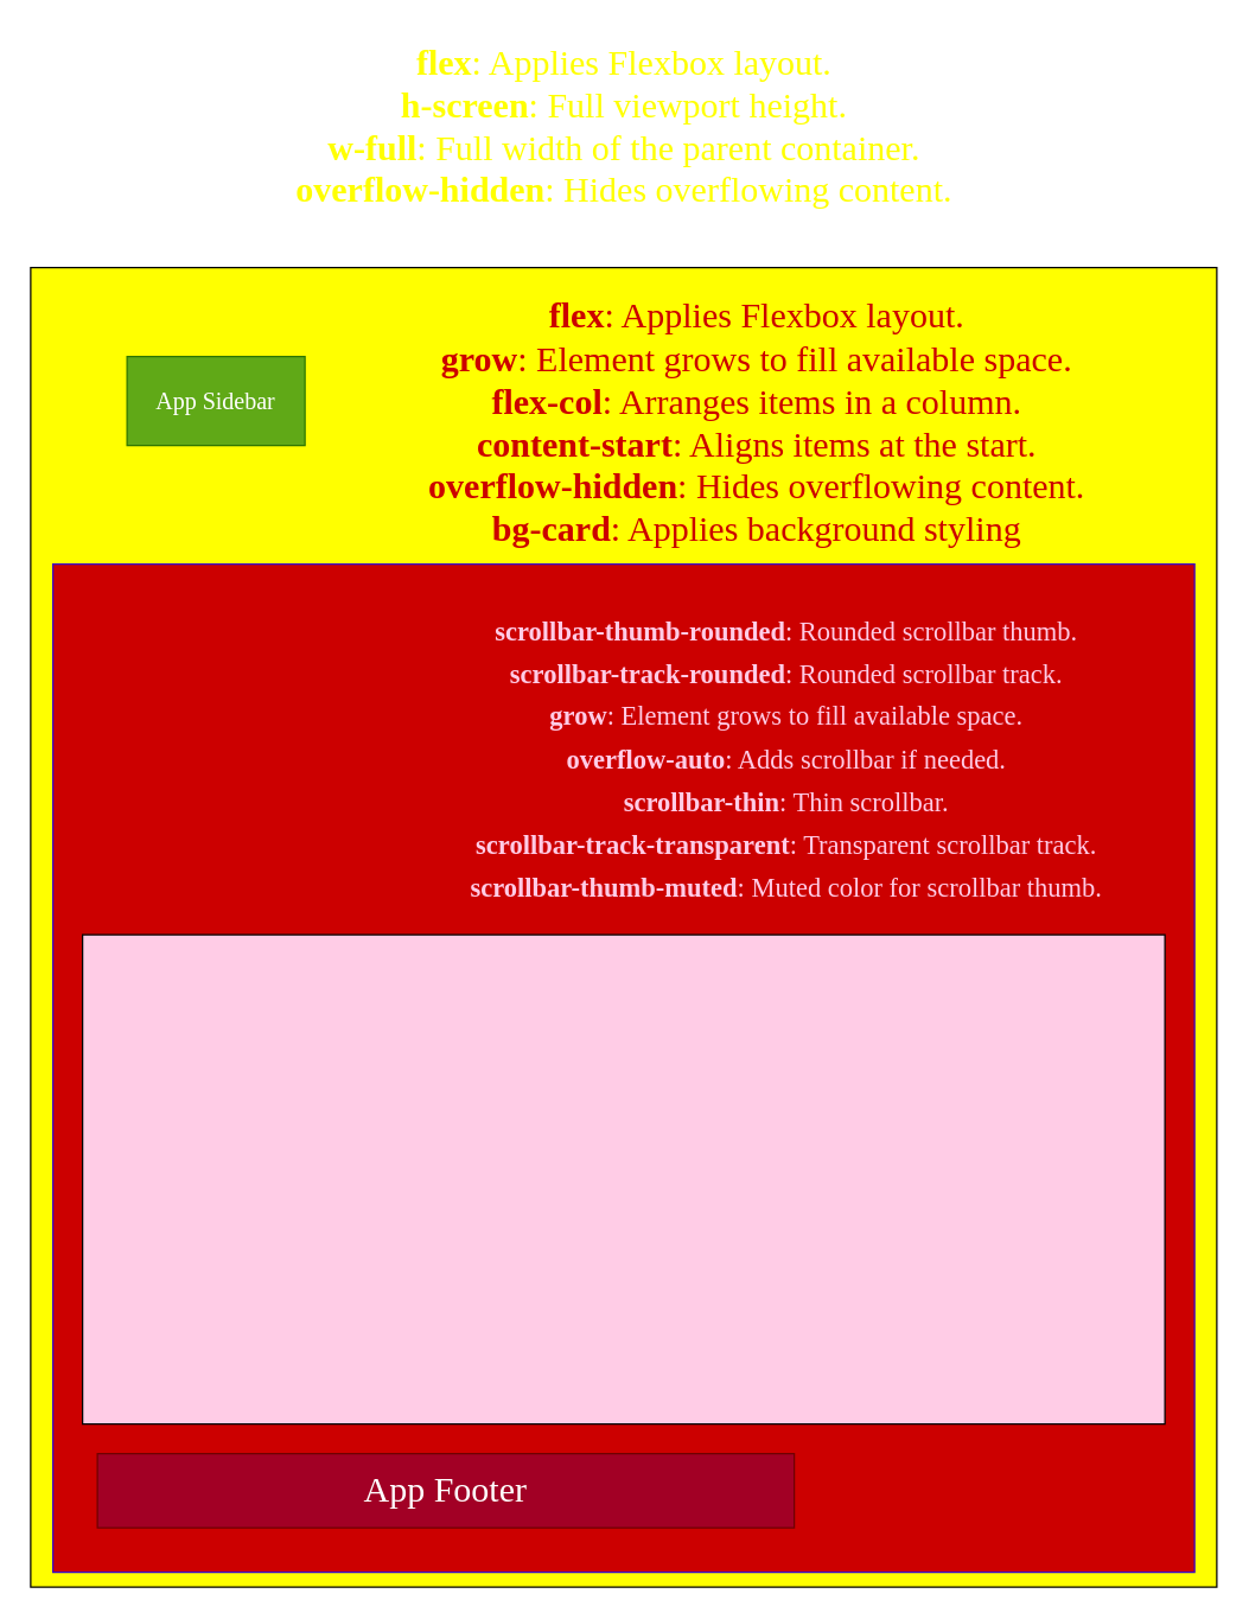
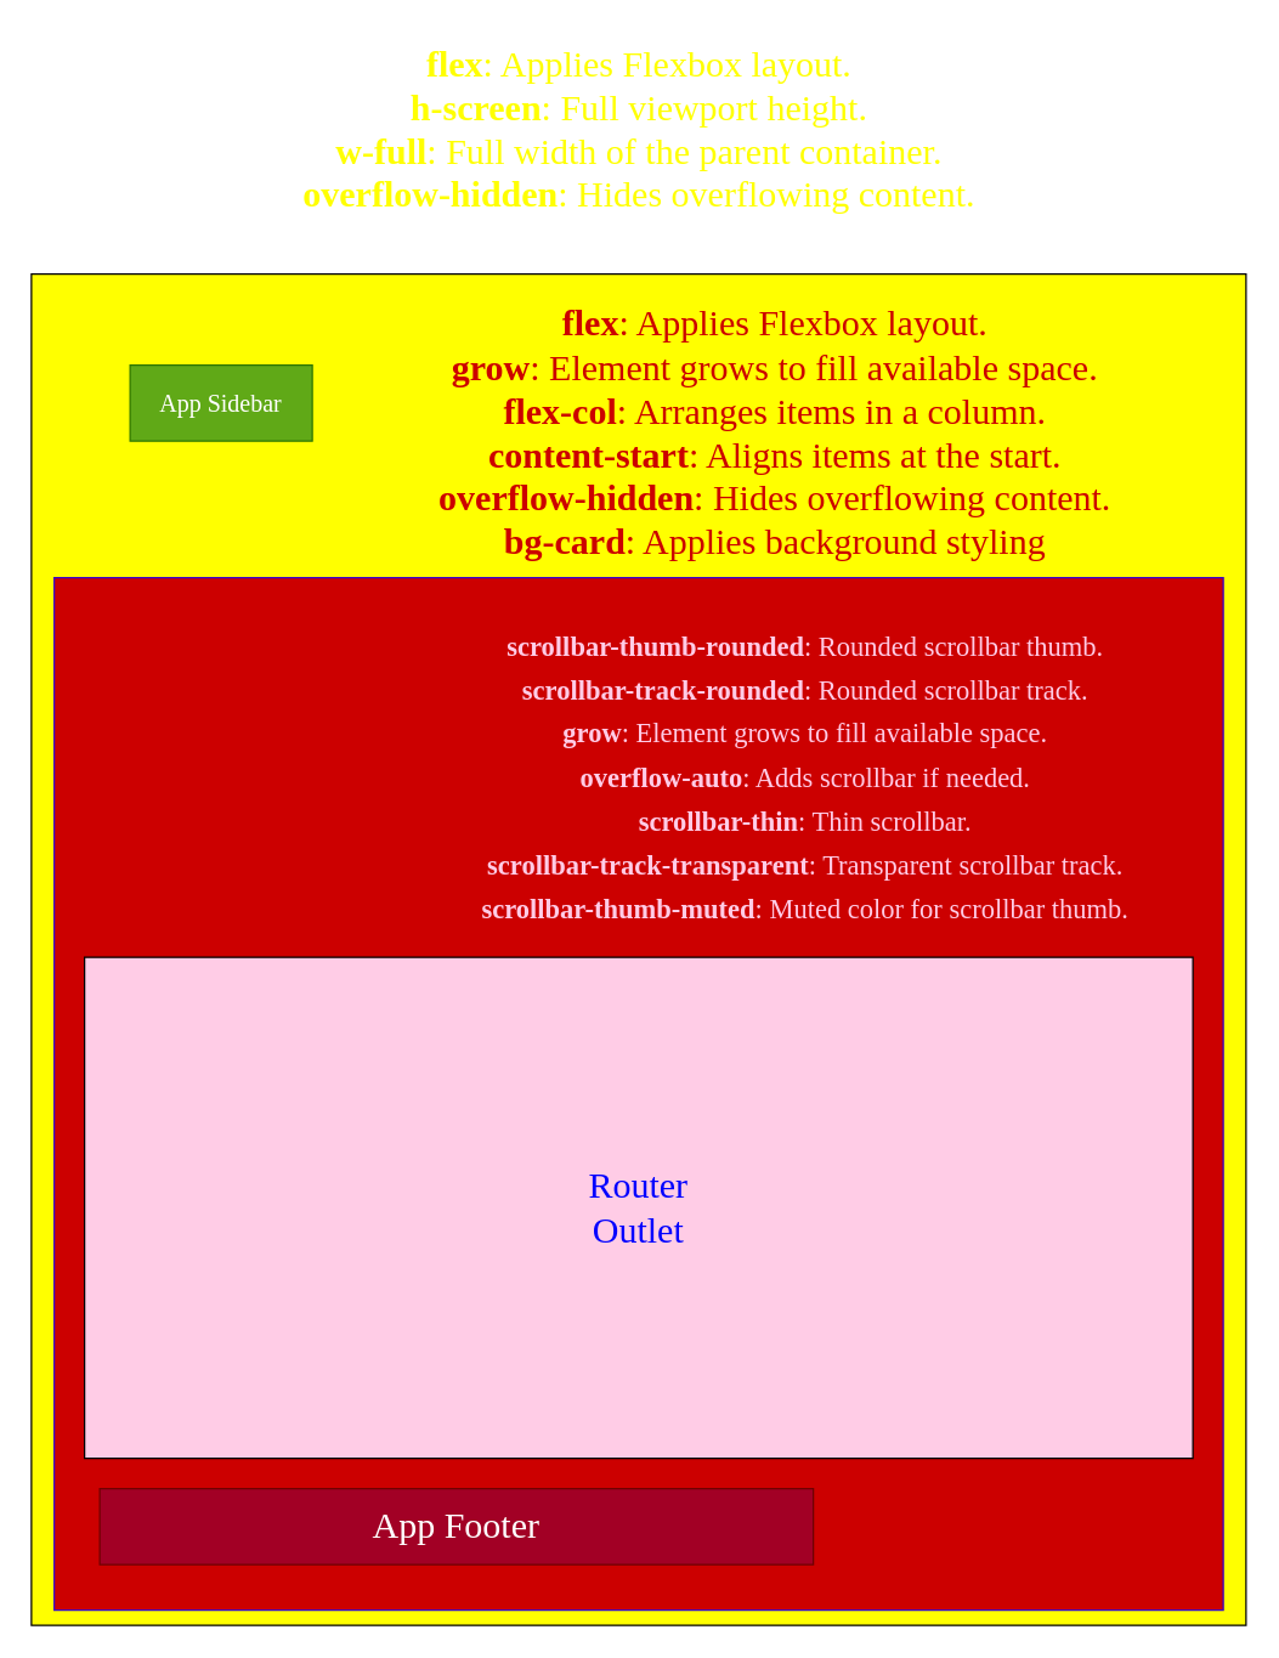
  <mxCell id="0" />
  <mxCell id="1" parent="0" />
  <mxCell id="2" value="" style="rounded=0;whiteSpace=wrap;html=1;fillColor=#FFFF00;" vertex="1" parent="1"><mxGeometry x="20" y="180" width="800" height="890" as="geometry" /></mxCell>
- <mxCell id="3" value="&lt;font size=&quot;3&quot; face=&quot;Comic Sans MS&quot;&gt;App Sidebar&lt;/font&gt;" style="rounded=0;whiteSpace=wrap;html=1;fillColor=#60a917;fontColor=#ffffff;strokeColor=#2D7600;" vertex="1" parent="1"><mxGeometry x="85" y="240" width="120" height="60" as="geometry" /></mxCell>
+ <mxCell id="3" value="&lt;font size=&quot;3&quot; face=&quot;Comic Sans MS&quot;&gt;App Sidebar&lt;/font&gt;" style="rounded=0;whiteSpace=wrap;html=1;fillColor=#60a917;fontColor=#ffffff;strokeColor=#2D7600;" vertex="1" parent="1"><mxGeometry x="85" y="240" width="120" height="50" as="geometry" /></mxCell>
  <mxCell id="4" value="&lt;font color=&quot;#ffff00&quot;&gt;&lt;font style=&quot;font-size: 24px;&quot; face=&quot;Comic Sans MS&quot;&gt;&lt;strong&gt;flex&lt;/strong&gt;: Applies Flexbox layout.&lt;br&gt;&lt;/font&gt;&lt;font style=&quot;font-size: 24px;&quot; face=&quot;Comic Sans MS&quot;&gt;&lt;strong style=&quot;&quot;&gt;h-screen&lt;/strong&gt;: Full viewport height.&lt;br&gt;&lt;/font&gt;&lt;font style=&quot;font-size: 24px;&quot; face=&quot;Comic Sans MS&quot;&gt;&lt;strong&gt;w-full&lt;/strong&gt;: Full width of the parent container.&lt;br&gt;&lt;/font&gt;&lt;font style=&quot;font-size: 24px;&quot; face=&quot;Comic Sans MS&quot;&gt;&lt;strong&gt;overflow-hidden&lt;/strong&gt;: Hides overflowing content.&lt;/font&gt;&lt;/font&gt;&lt;font style=&quot;font-size: 24px;&quot; face=&quot;Comic Sans MS&quot;&gt;&lt;br&gt;&lt;/font&gt;" style="text;html=1;align=center;verticalAlign=middle;resizable=0;points=[];autosize=1;strokeColor=none;fillColor=none;" vertex="1" parent="1"><mxGeometry x="160" y="20" width="520" height="130" as="geometry" /></mxCell>
  <mxCell id="5" value="" style="rounded=0;whiteSpace=wrap;html=1;fontFamily=Comic Sans MS;fontSize=14;fillColor=#CC0000;fontColor=#ffffff;strokeColor=#3700CC;" vertex="1" parent="1"><mxGeometry x="35" y="380" width="770" height="680" as="geometry" /></mxCell>
  <mxCell id="6" value="&lt;font color=&quot;#cc0000&quot;&gt;&lt;strong&gt;flex&lt;/strong&gt;: Applies Flexbox layout.&lt;br&gt;&lt;strong&gt;grow&lt;/strong&gt;: Element grows to fill available space.&lt;br&gt;&lt;strong&gt;flex-col&lt;/strong&gt;: Arranges items in a column.&lt;br&gt;&lt;strong&gt;content-start&lt;/strong&gt;: Aligns items at the start.&lt;br&gt;&lt;strong&gt;overflow-hidden&lt;/strong&gt;: Hides overflowing content.&lt;br&gt;&lt;strong&gt;bg-card&lt;/strong&gt;: Applies background styling&lt;/font&gt;" style="text;html=1;strokeColor=none;fillColor=none;align=center;verticalAlign=middle;whiteSpace=wrap;rounded=0;fontFamily=Comic Sans MS;fontSize=24;" vertex="1" parent="1"><mxGeometry x="215" y="230" width="590" height="110" as="geometry" /></mxCell>
  <mxCell id="7" value="" style="rounded=0;whiteSpace=wrap;html=1;fontFamily=Comic Sans MS;fontSize=24;fillColor=#FFCCE6;" vertex="1" parent="1"><mxGeometry x="55" y="630" width="730" height="330" as="geometry" /></mxCell>
  <mxCell id="8" value="App Footer" style="rounded=0;whiteSpace=wrap;html=1;fontFamily=Comic Sans MS;fontSize=24;fillColor=#a20025;fontColor=#ffffff;strokeColor=#6F0000;" vertex="1" parent="1"><mxGeometry x="65" y="980" width="470" height="50" as="geometry" /></mxCell>
+ <mxCell id="9" value="&lt;font color=&quot;#0000ff&quot;&gt;Router Outlet&lt;/font&gt;" style="text;html=1;strokeColor=none;fillColor=none;align=center;verticalAlign=middle;whiteSpace=wrap;rounded=0;fontFamily=Comic Sans MS;fontSize=24;" vertex="1" parent="1"><mxGeometry x="390" y="780" width="60" height="30" as="geometry" /></mxCell>
  <mxCell id="10" value="&lt;font style=&quot;font-size: 18px;&quot;&gt;&lt;font color=&quot;#ffcce6&quot;&gt;&lt;strong style=&quot;&quot;&gt;scrollbar-thumb-rounded&lt;/strong&gt;: Rounded scrollbar thumb.&lt;br&gt;&lt;strong style=&quot;&quot;&gt;scrollbar-track-rounded&lt;/strong&gt;: Rounded scrollbar track.&lt;br&gt;&lt;strong style=&quot;&quot;&gt;grow&lt;/strong&gt;: Element grows to fill available space.&lt;br&gt;&lt;strong style=&quot;&quot;&gt;overflow-auto&lt;/strong&gt;: Adds scrollbar if needed.&lt;br&gt;&lt;strong style=&quot;&quot;&gt;scrollbar-thin&lt;/strong&gt;: Thin scrollbar.&lt;br&gt;&lt;strong style=&quot;&quot;&gt;scrollbar-track-transparent&lt;/strong&gt;: Transparent scrollbar track.&lt;br&gt;&lt;strong style=&quot;&quot;&gt;scrollbar-thumb-muted&lt;/strong&gt;: Muted color for scrollbar thumb.&lt;/font&gt;&lt;br&gt;&lt;/font&gt;" style="text;html=1;strokeColor=none;fillColor=none;align=center;verticalAlign=middle;whiteSpace=wrap;rounded=0;fontFamily=Comic Sans MS;fontSize=24;" vertex="1" parent="1"><mxGeometry x="265" y="390" width="530" height="240" as="geometry" /></mxCell>
